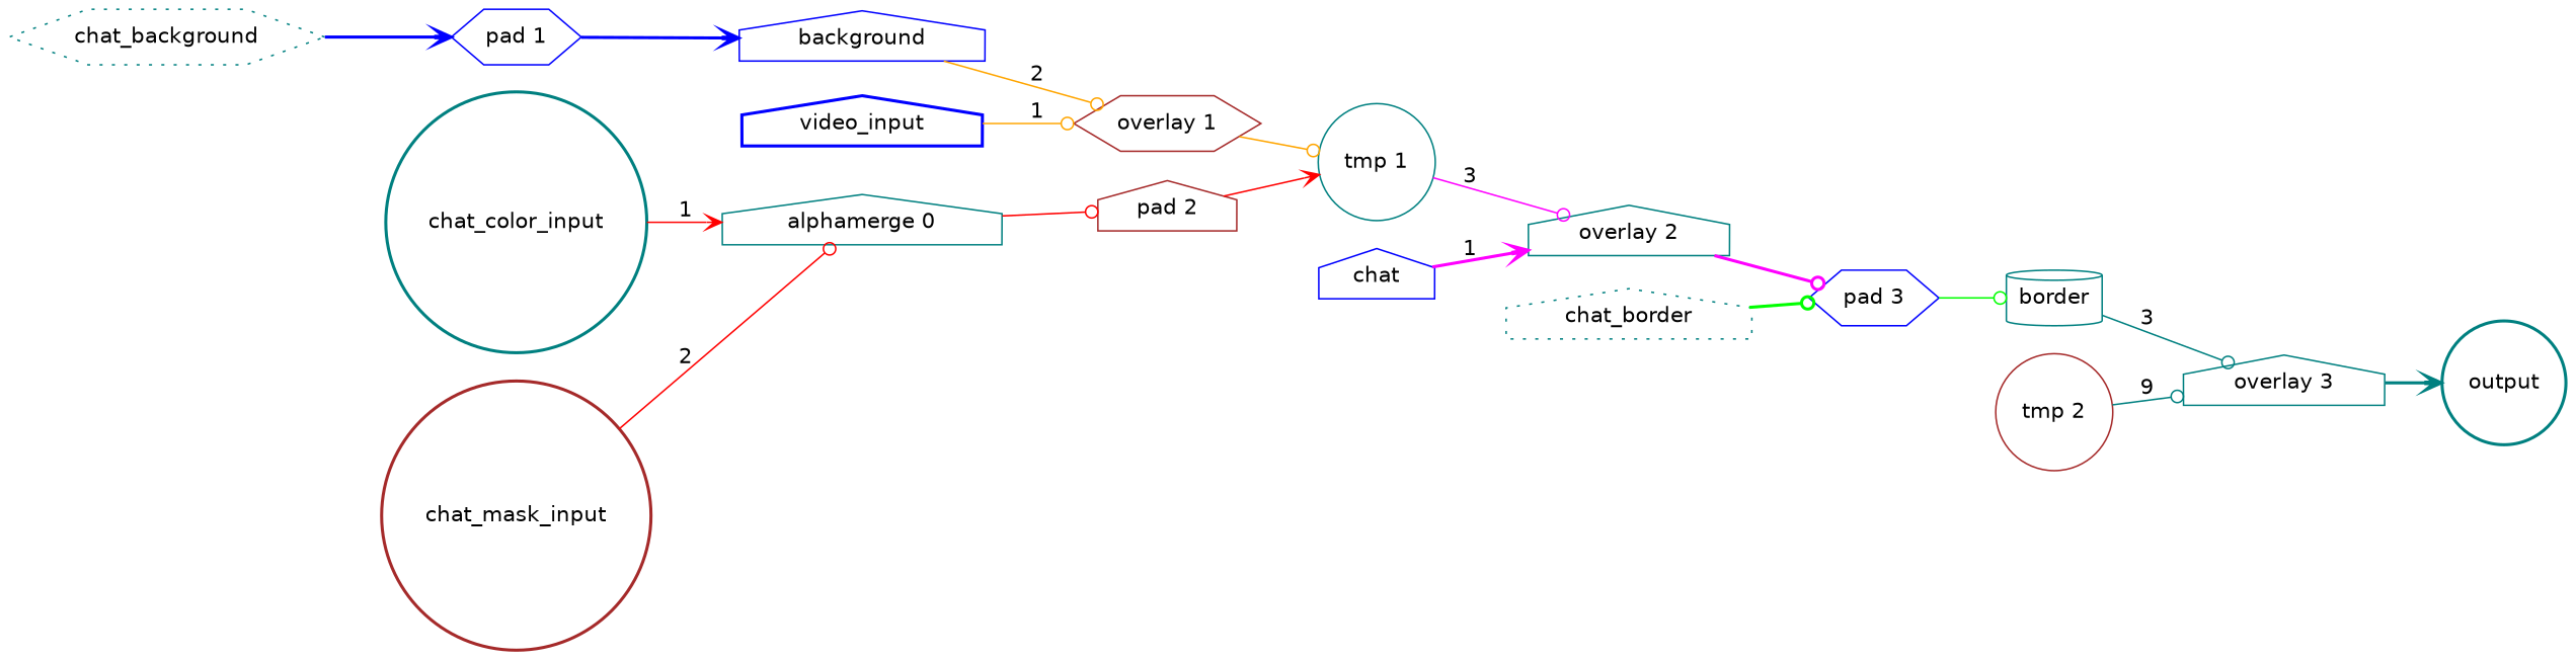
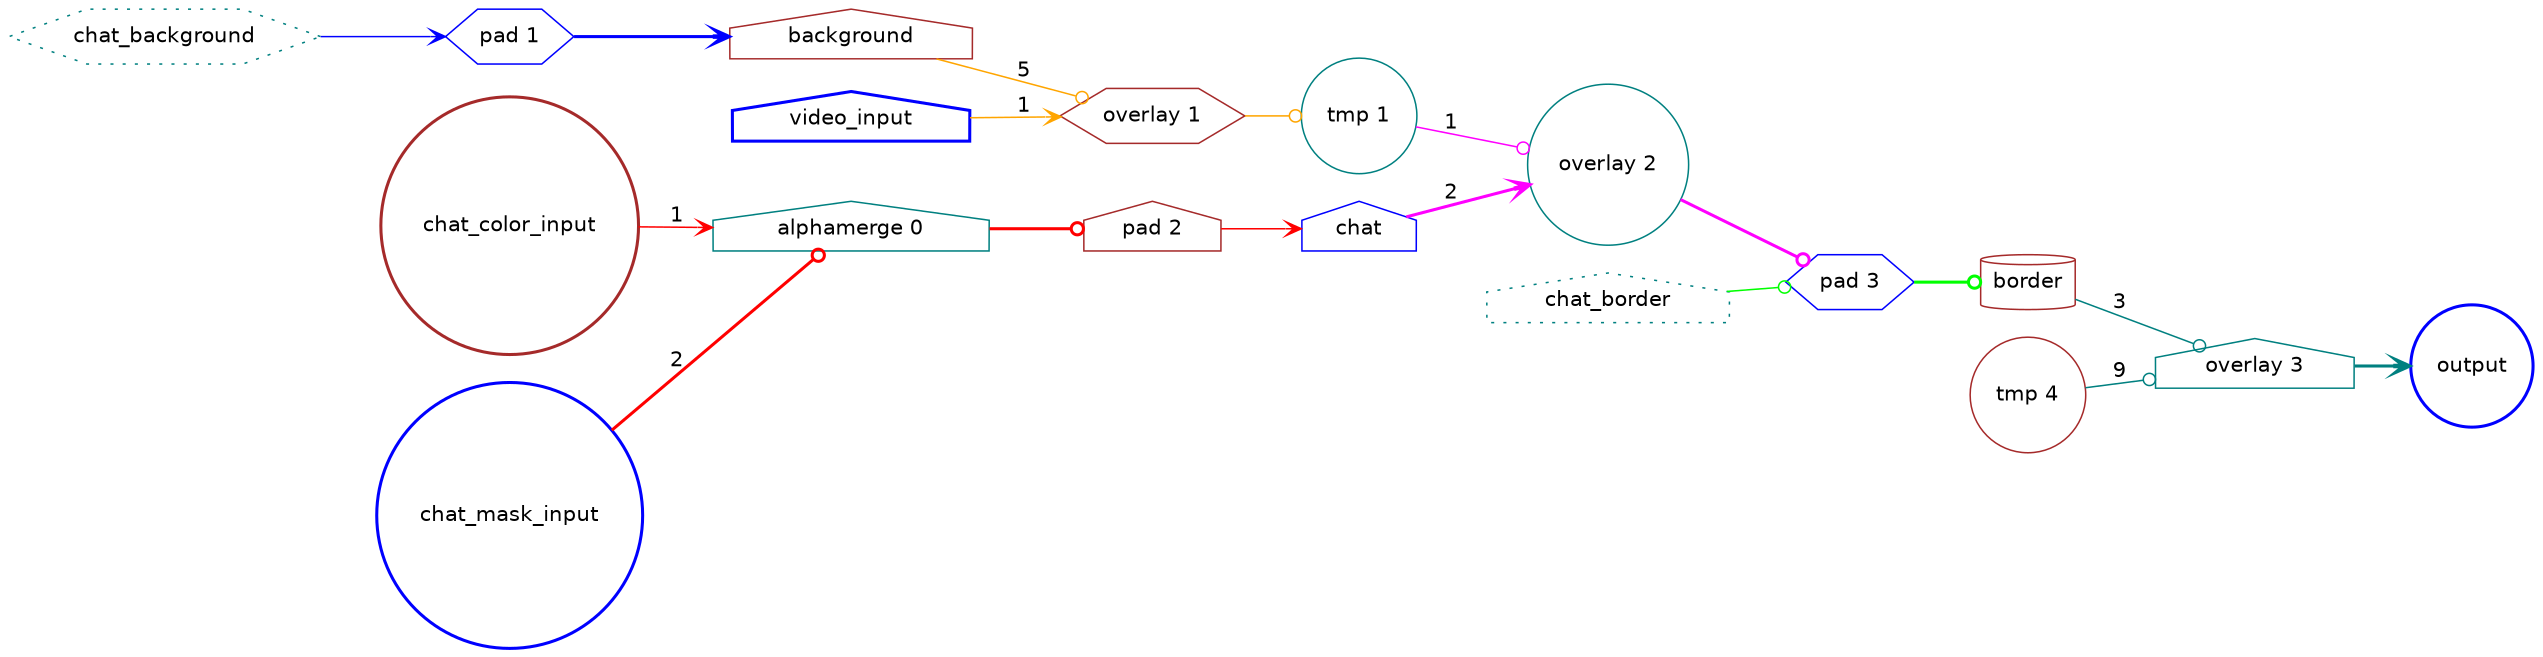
  digraph {
    fontname="DejaVu Sans"
    rankdir=LR
    node [color=teal fontname="DejaVu Sans" shape=house style=solid]
    edge [arrowhead=odot color=red fontname="DejaVu Sans" style=solid]
    video_input [color=blue style=bold]
    n2 [color=brown label="overlay 1" shape=hexagon]
    n3 [label="tmp 1" shape=circle]
-   chat_color_input [shape=circle style=bold]
+   chat_color_input [color=brown shape=circle style=bold]
    n5 [label="alphamerge 0"]
    n6 [color=brown label="pad 2"]
-   chat_mask_input [color=brown shape=circle style=bold]
+   chat_mask_input [color=blue shape=circle style=bold]
    chat [color=blue]
-   n9 [label="overlay 2"]
+   n9 [label="overlay 2" shape=circle]
    n10 [color=blue label="pad 3" shape=hexagon]
-   background [color=blue]
-   border [shape=cylinder]
+   background [color=brown]
+   border [color=brown shape=cylinder]
    n13 [label="overlay 3"]
-   output [shape=circle style=bold]
-   n15 [color=brown label="tmp 2" shape=circle]
+   output [color=blue shape=circle style=bold]
+   n15 [color=brown label="tmp 4" shape=circle]
    chat_background [shape=hexagon style=dotted]
    n17 [color=blue label="pad 1" shape=hexagon]
    chat_border [style=dotted]
-   video_input -> n2 [color=orange label=1]
+   video_input -> n2 [arrowhead=vee color=orange label=1]
    n2 -> n3 [color=orange]
-   n3 -> n9 [color=magenta label=3]
+   n3 -> n9 [color=magenta label=1]
    chat_color_input -> n5 [arrowhead=vee label=1]
-   n5 -> n6
-   n6 -> n3 [arrowhead=vee]
-   chat_mask_input -> n5 [label=2]
-   chat -> n9 [arrowhead=vee color=magenta label=1 style=bold]
+   n5 -> n6 [style=bold]
+   n6 -> chat [arrowhead=vee]
+   chat_mask_input -> n5 [label=2 style=bold]
+   chat -> n9 [arrowhead=vee color=magenta label=2 style=bold]
    n9 -> n10 [color=magenta style=bold]
-   n10 -> border [color=green]
-   background -> n2 [color=orange label=2]
+   n10 -> border [color=green style=bold]
+   background -> n2 [color=orange label=5]
    border -> n13 [color=teal label=3]
    n13 -> output [arrowhead=vee color=teal style=bold]
    n15 -> n13 [color=teal label=9]
-   chat_background -> n17 [arrowhead=vee color=blue style=bold]
+   chat_background -> n17 [arrowhead=vee color=blue]
    n17 -> background [arrowhead=vee color=blue style=bold]
-   chat_border -> n10 [color=green style=bold]
+   chat_border -> n10 [color=green]
  }
